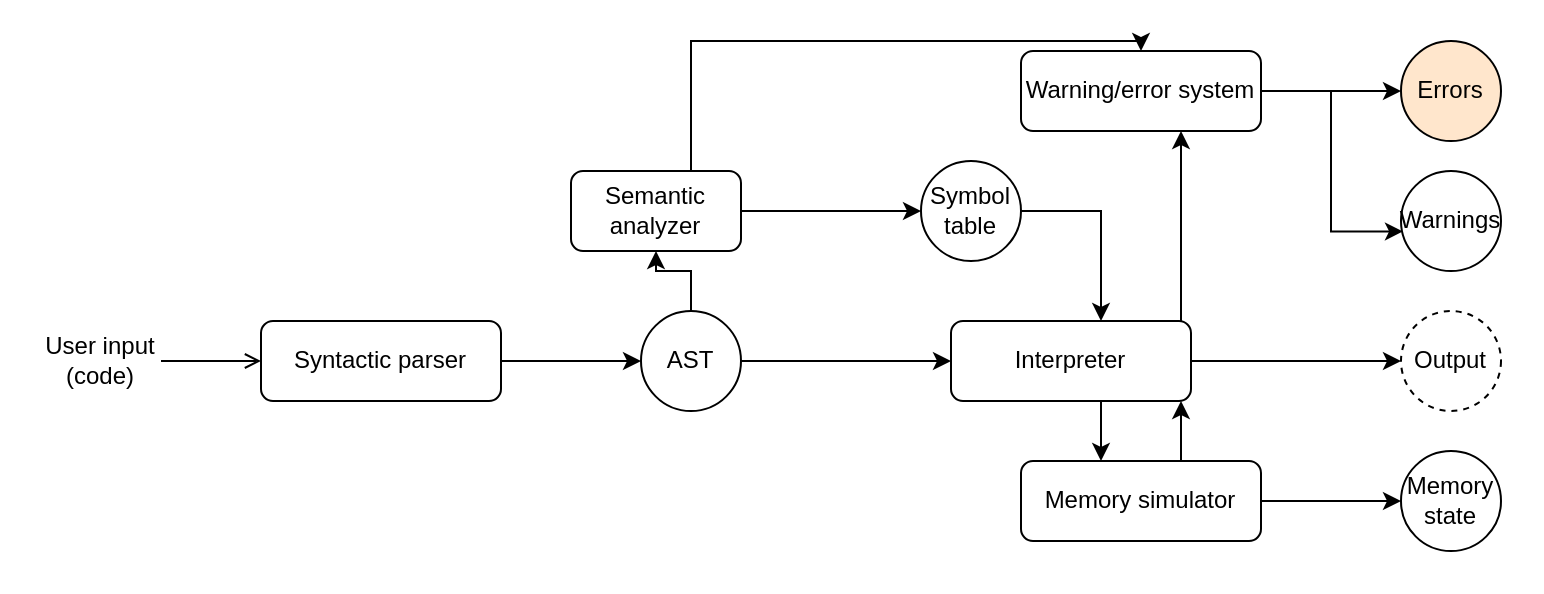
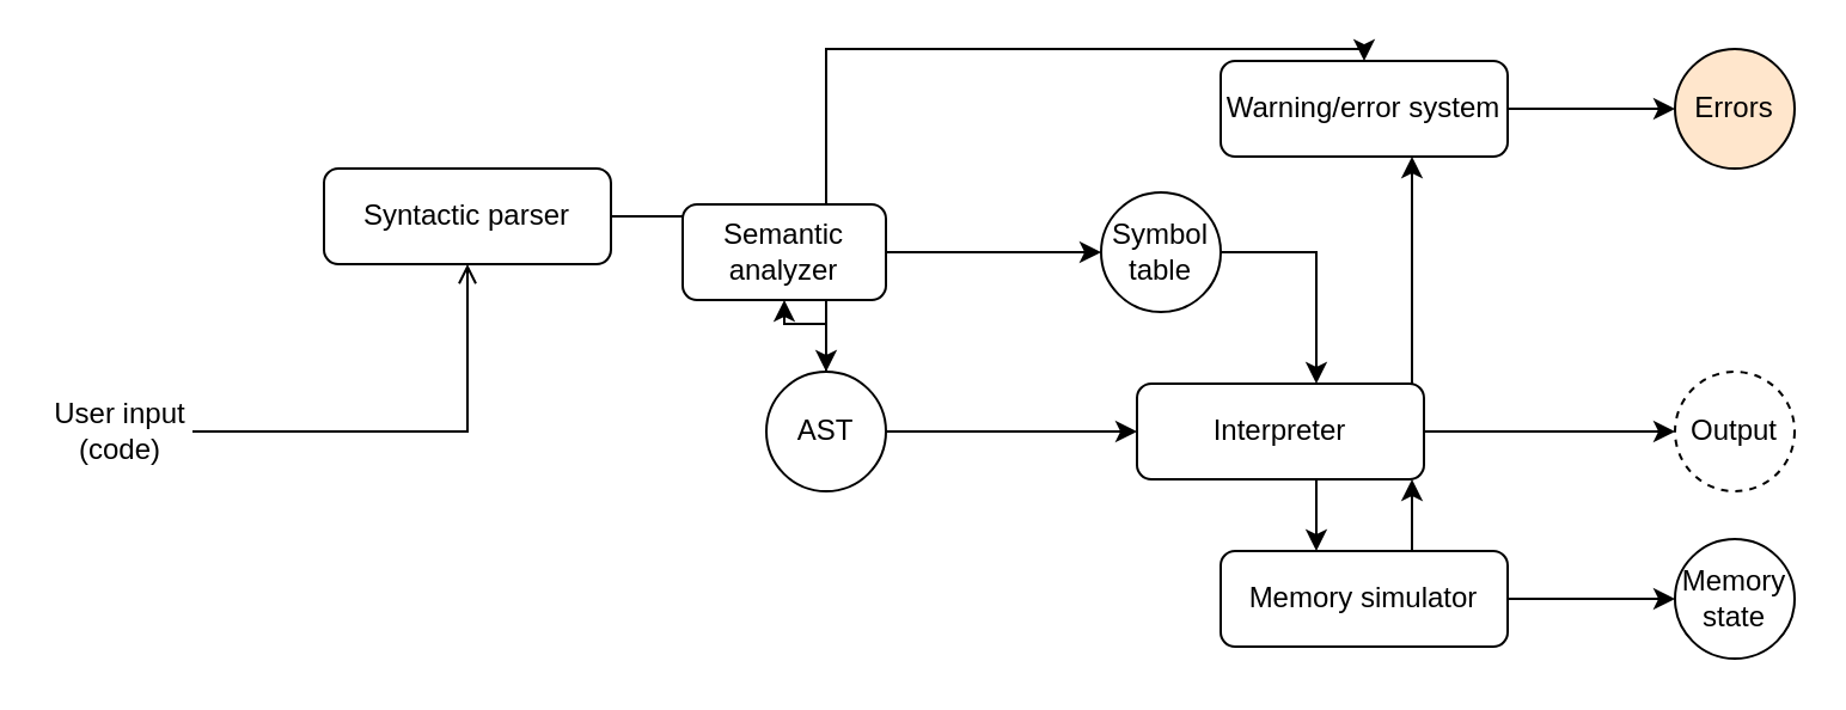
  <mxCell id="0" />
  <mxCell id="1" parent="0" />
  <mxCell id="2" style="edgeStyle=orthogonalEdgeStyle;rounded=0;orthogonalLoop=1;jettySize=auto;html=1;" edge="1" parent="1" source="3" target="8"><mxGeometry relative="1" as="geometry" /></mxCell>
- <mxCell id="3" value="Syntactic parser" style="rounded=1;whiteSpace=wrap;html=1;" vertex="1" parent="1"><mxGeometry x="130" y="160" width="120" height="40" as="geometry" /></mxCell>
+ <mxCell id="3" value="Syntactic parser" style="rounded=1;whiteSpace=wrap;html=1;" vertex="1" parent="1"><mxGeometry x="135" y="70" width="120" height="40" as="geometry" /></mxCell>
  <mxCell id="4" style="edgeStyle=orthogonalEdgeStyle;rounded=0;orthogonalLoop=1;jettySize=auto;html=1;endArrow=open;" edge="1" parent="1" source="5" target="3"><mxGeometry relative="1" as="geometry" /></mxCell>
  <mxCell id="5" value="User input (code)" style="text;html=1;align=center;verticalAlign=middle;whiteSpace=wrap;rounded=0;" vertex="1" parent="1"><mxGeometry x="20" y="165" width="60" height="30" as="geometry" /></mxCell>
  <mxCell id="6" style="edgeStyle=orthogonalEdgeStyle;rounded=0;orthogonalLoop=1;jettySize=auto;html=1;" edge="1" parent="1" source="8" target="17"><mxGeometry relative="1" as="geometry" /></mxCell>
  <mxCell id="7" style="edgeStyle=orthogonalEdgeStyle;rounded=0;orthogonalLoop=1;jettySize=auto;html=1;" edge="1" parent="1" source="8" target="11"><mxGeometry relative="1" as="geometry" /></mxCell>
  <mxCell id="8" value="AST" style="ellipse;whiteSpace=wrap;html=1;" vertex="1" parent="1"><mxGeometry x="320" y="155" width="50" height="50" as="geometry" /></mxCell>
  <mxCell id="9" style="edgeStyle=orthogonalEdgeStyle;rounded=0;orthogonalLoop=1;jettySize=auto;html=1;" edge="1" parent="1" source="11" target="13"><mxGeometry relative="1" as="geometry" /></mxCell>
  <mxCell id="10" style="edgeStyle=orthogonalEdgeStyle;rounded=0;orthogonalLoop=1;jettySize=auto;html=1;" edge="1" parent="1" source="11" target="24"><mxGeometry relative="1" as="geometry"><Array as="points"><mxPoint x="345" y="20" /></Array></mxGeometry></mxCell>
  <mxCell id="11" value="Semantic analyzer" style="rounded=1;whiteSpace=wrap;html=1;" vertex="1" parent="1"><mxGeometry x="285" y="85" width="85" height="40" as="geometry" /></mxCell>
  <mxCell id="12" style="edgeStyle=orthogonalEdgeStyle;rounded=0;orthogonalLoop=1;jettySize=auto;html=1;" edge="1" parent="1" source="13" target="17"><mxGeometry relative="1" as="geometry"><Array as="points"><mxPoint x="550" y="105" /></Array></mxGeometry></mxCell>
  <mxCell id="13" value="Symbol table" style="ellipse;whiteSpace=wrap;html=1;" vertex="1" parent="1"><mxGeometry x="460" y="80" width="50" height="50" as="geometry" /></mxCell>
  <mxCell id="14" style="edgeStyle=orthogonalEdgeStyle;rounded=0;orthogonalLoop=1;jettySize=auto;html=1;" edge="1" parent="1" source="17" target="18"><mxGeometry relative="1" as="geometry" /></mxCell>
  <mxCell id="15" style="edgeStyle=orthogonalEdgeStyle;rounded=0;orthogonalLoop=1;jettySize=auto;html=1;" edge="1" parent="1" source="17" target="22"><mxGeometry relative="1" as="geometry"><Array as="points"><mxPoint x="550" y="220" /><mxPoint x="550" y="220" /></Array></mxGeometry></mxCell>
  <mxCell id="16" style="edgeStyle=orthogonalEdgeStyle;rounded=0;orthogonalLoop=1;jettySize=auto;html=1;" edge="1" parent="1" source="17" target="24"><mxGeometry relative="1" as="geometry"><Array as="points"><mxPoint x="590" y="100" /><mxPoint x="590" y="100" /></Array></mxGeometry></mxCell>
  <mxCell id="17" value="Interpreter" style="rounded=1;whiteSpace=wrap;html=1;" vertex="1" parent="1"><mxGeometry x="475" y="160" width="120" height="40" as="geometry" /></mxCell>
  <mxCell id="18" value="Output" style="ellipse;whiteSpace=wrap;html=1;dashed=1;" vertex="1" parent="1"><mxGeometry x="700" y="155" width="50" height="50" as="geometry" /></mxCell>
  <mxCell id="19" value="Memory state" style="ellipse;whiteSpace=wrap;html=1;" vertex="1" parent="1"><mxGeometry x="700" y="225" width="50" height="50" as="geometry" /></mxCell>
  <mxCell id="20" style="edgeStyle=orthogonalEdgeStyle;rounded=0;orthogonalLoop=1;jettySize=auto;html=1;" edge="1" parent="1" source="22" target="17"><mxGeometry relative="1" as="geometry"><Array as="points"><mxPoint x="590" y="220" /><mxPoint x="590" y="220" /></Array></mxGeometry></mxCell>
  <mxCell id="21" style="edgeStyle=orthogonalEdgeStyle;rounded=0;orthogonalLoop=1;jettySize=auto;html=1;" edge="1" parent="1" source="22" target="19"><mxGeometry relative="1" as="geometry" /></mxCell>
  <mxCell id="22" value="Memory simulator" style="rounded=1;whiteSpace=wrap;html=1;" vertex="1" parent="1"><mxGeometry x="510" y="230" width="120" height="40" as="geometry" /></mxCell>
  <mxCell id="23" style="edgeStyle=orthogonalEdgeStyle;rounded=0;orthogonalLoop=1;jettySize=auto;html=1;" edge="1" parent="1" source="24" target="26"><mxGeometry relative="1" as="geometry" /></mxCell>
  <mxCell id="24" value="Warning/error system" style="rounded=1;whiteSpace=wrap;html=1;" vertex="1" parent="1"><mxGeometry x="510" y="25" width="120" height="40" as="geometry" /></mxCell>
- <mxCell id="25" value="Warnings" style="ellipse;whiteSpace=wrap;html=1;" vertex="1" parent="1"><mxGeometry x="700" y="85" width="50" height="50" as="geometry" /></mxCell>
  <mxCell id="26" value="Errors" style="ellipse;whiteSpace=wrap;html=1;fillColor=#ffe6cc;" vertex="1" parent="1"><mxGeometry x="700" y="20" width="50" height="50" as="geometry" /></mxCell>
- <mxCell id="27" style="edgeStyle=orthogonalEdgeStyle;rounded=0;orthogonalLoop=1;jettySize=auto;html=1;entryX=0.02;entryY=0.604;entryDx=0;entryDy=0;entryPerimeter=0;" edge="1" parent="1" source="24" target="25"><mxGeometry relative="1" as="geometry" /></mxCell>
